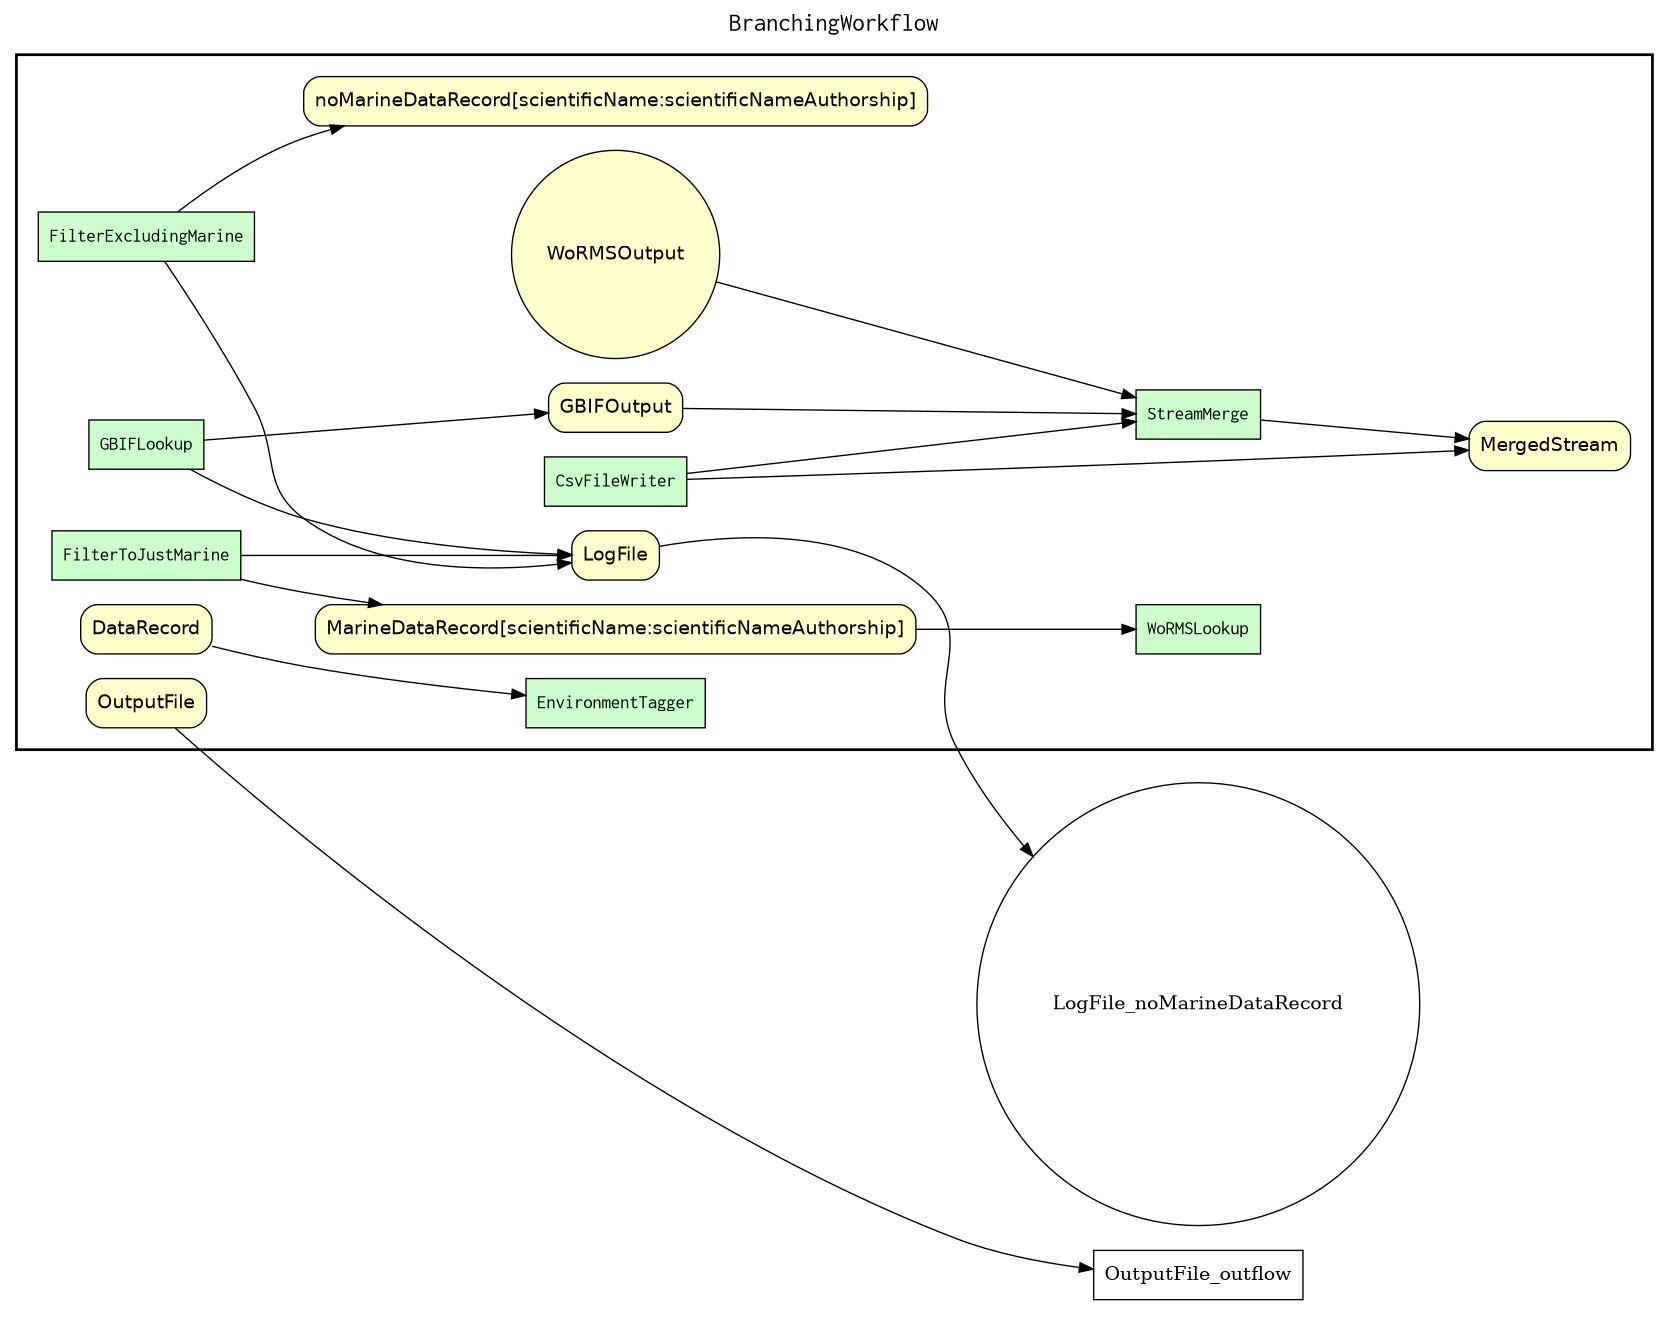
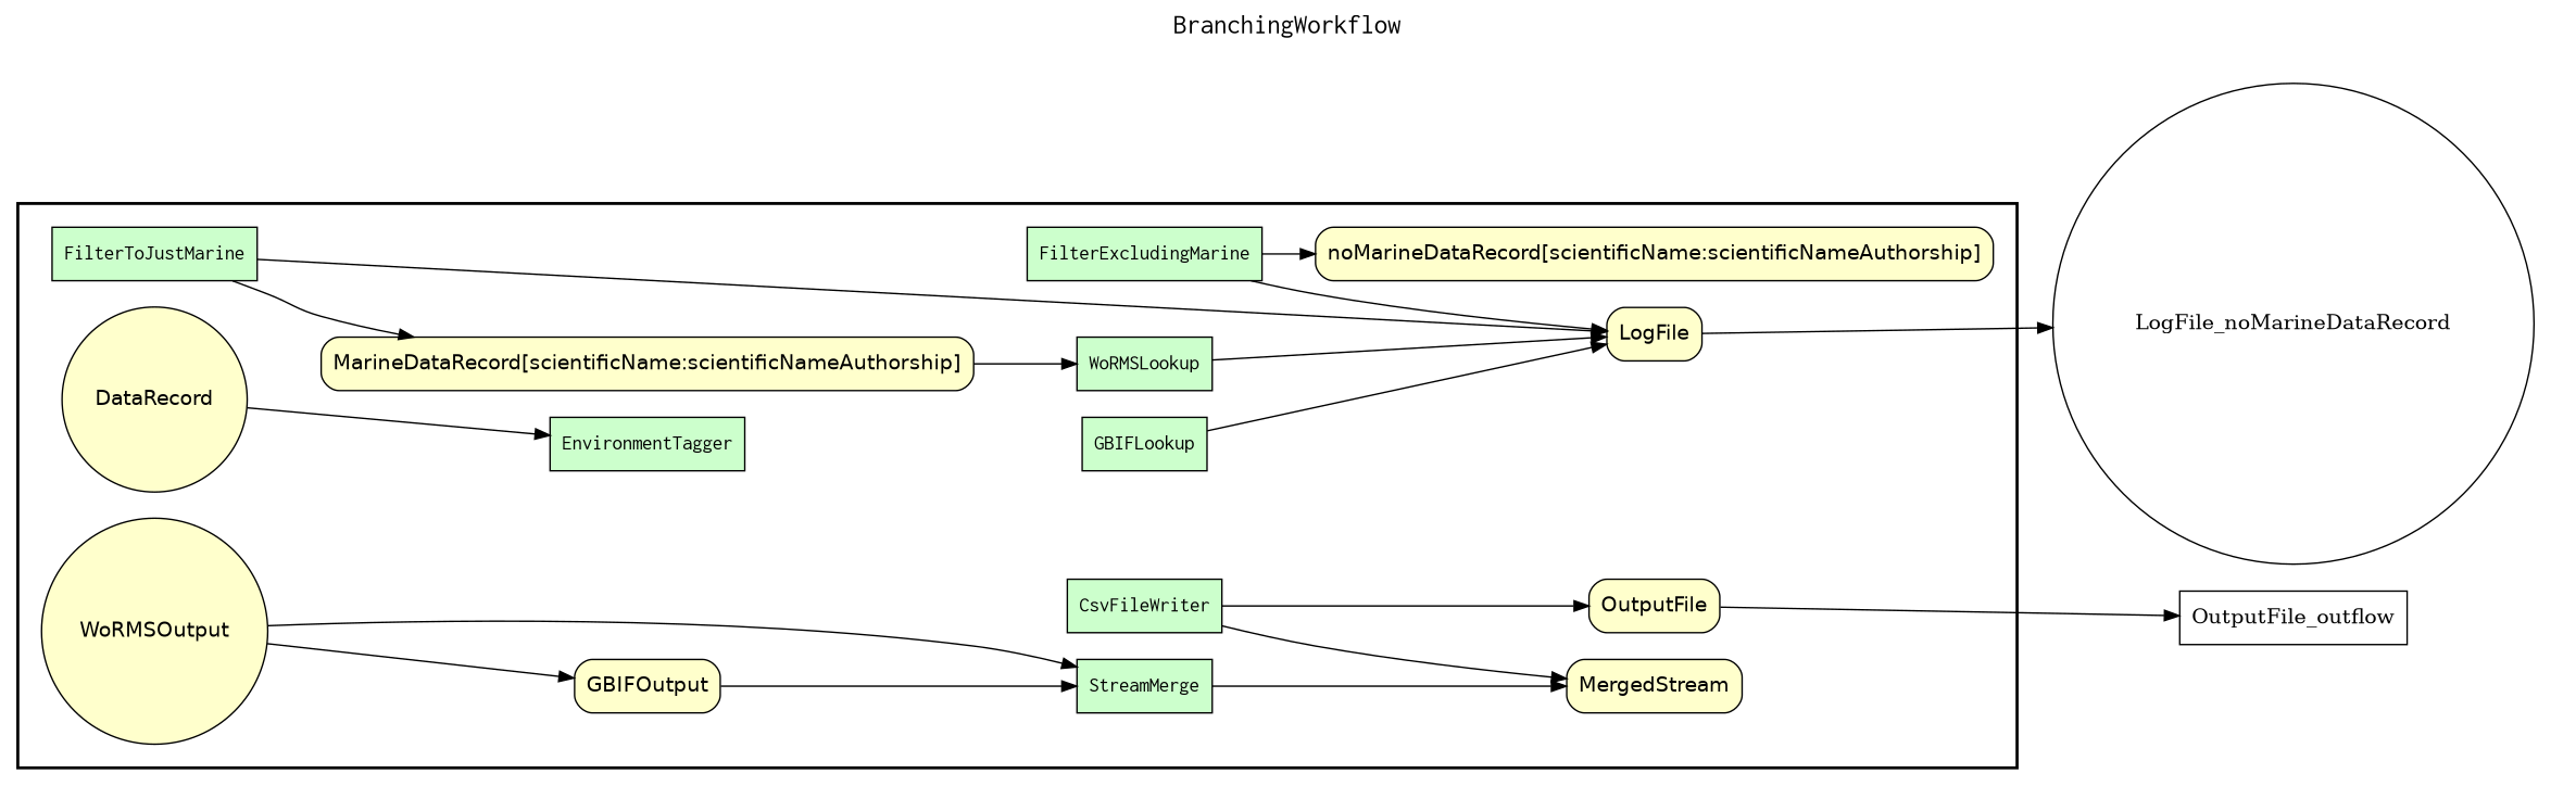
  digraph {
    fontname=Courier
    fontsize=18
    label=BranchingWorkflow
    labelloc=t
    rankdir=LR
    node [fillcolor="#FFFFCC" fontname=Helvetica peripheries=1 shape=box style="rounded,filled"]
    FilterExcludingMarine [fillcolor="#CCFFCC" fontname=Courier style=filled]
    FilterToJustMarine [fillcolor="#CCFFCC" fontname=Courier style=filled]
    StreamMerge [fillcolor="#CCFFCC" fontname=Courier style=filled]
    CsvFileWriter [fillcolor="#CCFFCC" fontname=Courier style=filled]
    GBIFLookup [fillcolor="#CCFFCC" fontname=Courier style=filled]
    WoRMSLookup [fillcolor="#CCFFCC" fontname=Courier style=filled]
    EnvironmentTagger [fillcolor="#CCFFCC" fontname=Courier style=filled]
-   DataRecord
+   DataRecord [shape=circle]
    LogFile
    "MarineDataRecord[scientificName:scientificNameAuthorship]"
    "noMarineDataRecord[scientificName:scientificNameAuthorship]"
    WoRMSOutput [shape=circle]
    GBIFOutput
    MergedStream
    OutputFile
    n16 [fillcolor="#FFFFFF" label=LogFile_noMarineDataRecord shape=circle width=0.2 fontname="" style=""]
    OutputFile_outflow [fillcolor="#FFFFFF" width=0.2 fontname="" style=""]
    subgraph cluster_1 {
      color=black
      label=""
      penwidth=2
      subgraph cluster_2 {
        color=white
        label=""
        penwidth=2
        FilterExcludingMarine
        FilterToJustMarine
        StreamMerge
        CsvFileWriter
        GBIFLookup
        WoRMSLookup
        EnvironmentTagger
        DataRecord
        LogFile
        "MarineDataRecord[scientificName:scientificNameAuthorship]"
        "noMarineDataRecord[scientificName:scientificNameAuthorship]"
        WoRMSOutput
        GBIFOutput
        MergedStream
        OutputFile
      }
    }
    subgraph cluster_3 {
      color=white
      label=""
      penwidth=2
      subgraph cluster_4 {
        color=white
        label=""
        penwidth=2
      }
    }
    subgraph cluster_5 {
      color=white
      label=""
      penwidth=2
      subgraph cluster_6 {
        color=white
        label=""
        penwidth=2
        n16
        OutputFile_outflow
      }
    }
    FilterExcludingMarine -> LogFile
    FilterExcludingMarine -> "noMarineDataRecord[scientificName:scientificNameAuthorship]"
    FilterToJustMarine -> LogFile
    FilterToJustMarine -> "MarineDataRecord[scientificName:scientificNameAuthorship]"
    StreamMerge -> MergedStream
    CsvFileWriter -> MergedStream
-   CsvFileWriter -> StreamMerge
+   CsvFileWriter -> OutputFile
    GBIFLookup -> LogFile
-   GBIFLookup -> GBIFOutput
+   WoRMSOutput -> GBIFOutput
+   WoRMSLookup -> LogFile
    DataRecord -> EnvironmentTagger
    LogFile -> n16
    "MarineDataRecord[scientificName:scientificNameAuthorship]" -> WoRMSLookup
    WoRMSOutput -> StreamMerge
    GBIFOutput -> StreamMerge
    OutputFile -> OutputFile_outflow
  }
